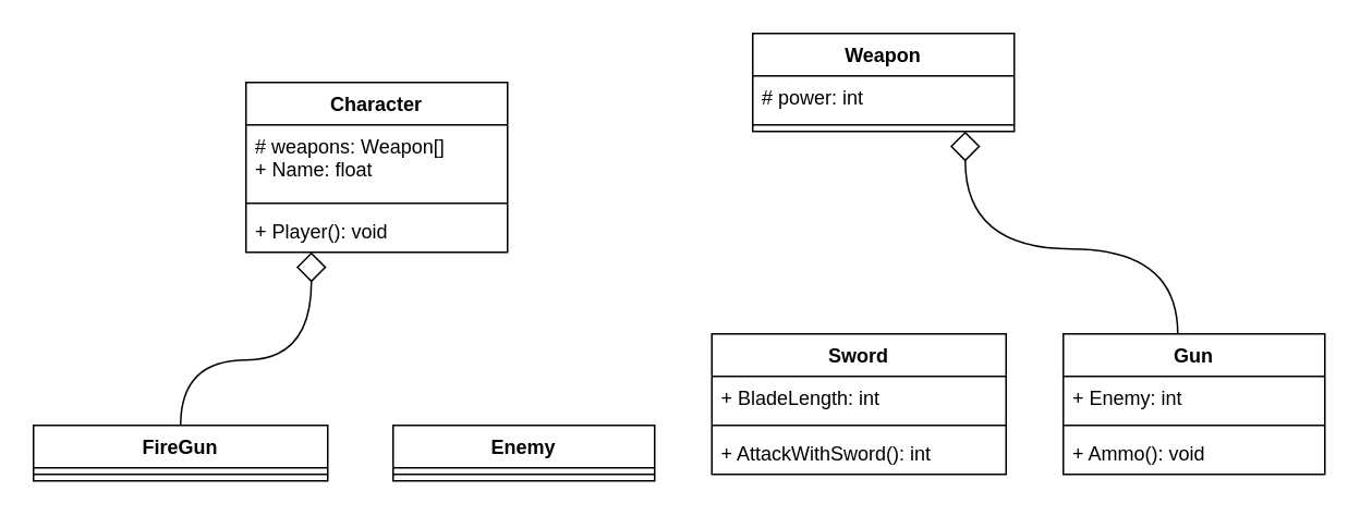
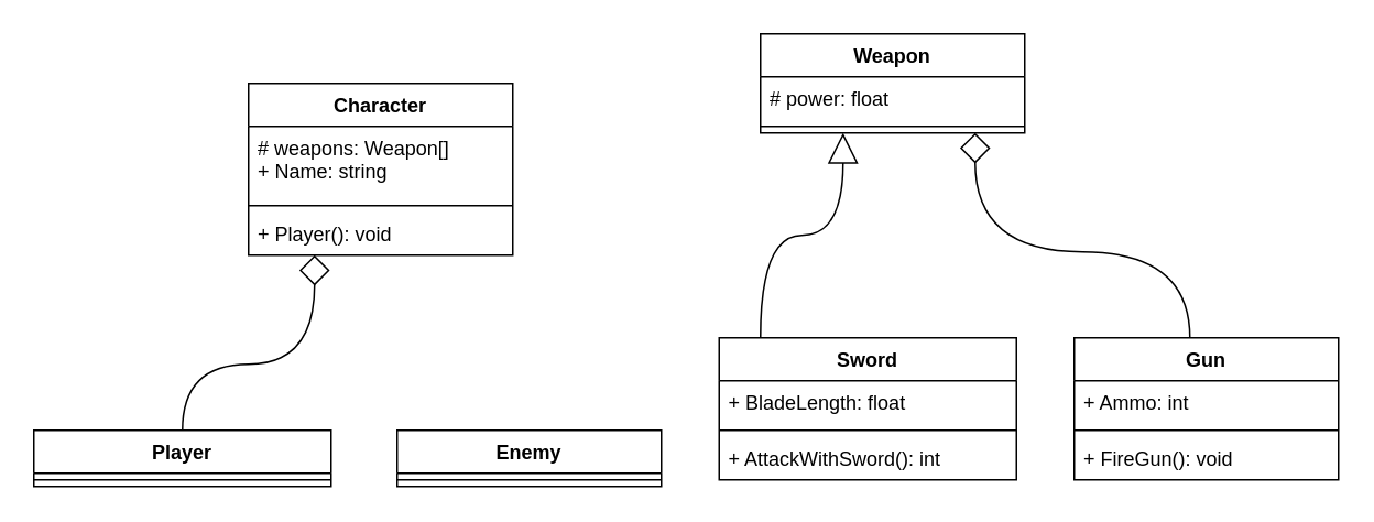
  <mxCell id="0" />
  <mxCell id="1" parent="0" />
  <mxCell id="2" value="Character" style="swimlane;fontStyle=1;align=center;verticalAlign=top;childLayout=stackLayout;horizontal=1;startSize=26;horizontalStack=0;resizeParent=1;resizeParentMax=0;resizeLast=0;collapsible=1;marginBottom=0;" vertex="1" parent="1"><mxGeometry x="150" y="50" width="160" height="104" as="geometry" /></mxCell>
- <mxCell id="3" value="# weapons: Weapon[]&#10;+ Name: float" style="text;strokeColor=none;fillColor=none;align=left;verticalAlign=top;spacingLeft=4;spacingRight=4;overflow=hidden;rotatable=0;points=[[0,0.5],[1,0.5]];portConstraint=eastwest;" vertex="1" parent="2"><mxGeometry y="26" width="160" height="44" as="geometry" /></mxCell>
+ <mxCell id="3" value="# weapons: Weapon[]&#10;+ Name: string" style="text;strokeColor=none;fillColor=none;align=left;verticalAlign=top;spacingLeft=4;spacingRight=4;overflow=hidden;rotatable=0;points=[[0,0.5],[1,0.5]];portConstraint=eastwest;" vertex="1" parent="2"><mxGeometry y="26" width="160" height="44" as="geometry" /></mxCell>
  <mxCell id="4" value="" style="line;strokeWidth=1;fillColor=none;align=left;verticalAlign=middle;spacingTop=-1;spacingLeft=3;spacingRight=3;rotatable=0;labelPosition=right;points=[];portConstraint=eastwest;" vertex="1" parent="2"><mxGeometry y="70" width="160" height="8" as="geometry" /></mxCell>
  <mxCell id="5" value="+ Player(): void" style="text;strokeColor=none;fillColor=none;align=left;verticalAlign=top;spacingLeft=4;spacingRight=4;overflow=hidden;rotatable=0;points=[[0,0.5],[1,0.5]];portConstraint=eastwest;" vertex="1" parent="2"><mxGeometry y="78" width="160" height="26" as="geometry" /></mxCell>
  <mxCell id="6" value="Enemy" style="swimlane;fontStyle=1;align=center;verticalAlign=top;childLayout=stackLayout;horizontal=1;startSize=26;horizontalStack=0;resizeParent=1;resizeParentMax=0;resizeLast=0;collapsible=1;marginBottom=0;" vertex="1" parent="1"><mxGeometry x="240" y="260" width="160" height="34" as="geometry" /></mxCell>
  <mxCell id="7" value="" style="line;strokeWidth=1;fillColor=none;align=left;verticalAlign=middle;spacingTop=-1;spacingLeft=3;spacingRight=3;rotatable=0;labelPosition=right;points=[];portConstraint=eastwest;" vertex="1" parent="6"><mxGeometry y="26" width="160" height="8" as="geometry" /></mxCell>
  <mxCell id="8" value="Weapon" style="swimlane;fontStyle=1;align=center;verticalAlign=top;childLayout=stackLayout;horizontal=1;startSize=26;horizontalStack=0;resizeParent=1;resizeParentMax=0;resizeLast=0;collapsible=1;marginBottom=0;" vertex="1" parent="1"><mxGeometry x="460" y="20" width="160" height="60" as="geometry" /></mxCell>
- <mxCell id="9" value="# power: int" style="text;strokeColor=none;fillColor=none;align=left;verticalAlign=top;spacingLeft=4;spacingRight=4;overflow=hidden;rotatable=0;points=[[0,0.5],[1,0.5]];portConstraint=eastwest;" vertex="1" parent="8"><mxGeometry y="26" width="160" height="26" as="geometry" /></mxCell>
+ <mxCell id="9" value="# power: float" style="text;strokeColor=none;fillColor=none;align=left;verticalAlign=top;spacingLeft=4;spacingRight=4;overflow=hidden;rotatable=0;points=[[0,0.5],[1,0.5]];portConstraint=eastwest;" vertex="1" parent="8"><mxGeometry y="26" width="160" height="26" as="geometry" /></mxCell>
  <mxCell id="10" value="" style="line;strokeWidth=1;fillColor=none;align=left;verticalAlign=middle;spacingTop=-1;spacingLeft=3;spacingRight=3;rotatable=0;labelPosition=right;points=[];portConstraint=eastwest;" vertex="1" parent="8"><mxGeometry y="52" width="160" height="8" as="geometry" /></mxCell>
  <mxCell id="11" value="Sword" style="swimlane;fontStyle=1;align=center;verticalAlign=top;childLayout=stackLayout;horizontal=1;startSize=26;horizontalStack=0;resizeParent=1;resizeParentMax=0;resizeLast=0;collapsible=1;marginBottom=0;" vertex="1" parent="1"><mxGeometry x="435" y="204" width="180" height="86" as="geometry" /></mxCell>
- <mxCell id="12" value="+ BladeLength: int" style="text;strokeColor=none;fillColor=none;align=left;verticalAlign=top;spacingLeft=4;spacingRight=4;overflow=hidden;rotatable=0;points=[[0,0.5],[1,0.5]];portConstraint=eastwest;" vertex="1" parent="11"><mxGeometry y="26" width="180" height="26" as="geometry" /></mxCell>
+ <mxCell id="12" value="+ BladeLength: float" style="text;strokeColor=none;fillColor=none;align=left;verticalAlign=top;spacingLeft=4;spacingRight=4;overflow=hidden;rotatable=0;points=[[0,0.5],[1,0.5]];portConstraint=eastwest;" vertex="1" parent="11"><mxGeometry y="26" width="180" height="26" as="geometry" /></mxCell>
  <mxCell id="13" value="" style="line;strokeWidth=1;fillColor=none;align=left;verticalAlign=middle;spacingTop=-1;spacingLeft=3;spacingRight=3;rotatable=0;labelPosition=right;points=[];portConstraint=eastwest;" vertex="1" parent="11"><mxGeometry y="52" width="180" height="8" as="geometry" /></mxCell>
  <mxCell id="14" value="+ AttackWithSword(): int" style="text;strokeColor=none;fillColor=none;align=left;verticalAlign=top;spacingLeft=4;spacingRight=4;overflow=hidden;rotatable=0;points=[[0,0.5],[1,0.5]];portConstraint=eastwest;" vertex="1" parent="11"><mxGeometry y="60" width="180" height="26" as="geometry" /></mxCell>
  <mxCell id="15" value="Gun" style="swimlane;fontStyle=1;align=center;verticalAlign=top;childLayout=stackLayout;horizontal=1;startSize=26;horizontalStack=0;resizeParent=1;resizeParentMax=0;resizeLast=0;collapsible=1;marginBottom=0;" vertex="1" parent="1"><mxGeometry x="650" y="204" width="160" height="86" as="geometry" /></mxCell>
- <mxCell id="16" value="+ Enemy: int" style="text;strokeColor=none;fillColor=none;align=left;verticalAlign=top;spacingLeft=4;spacingRight=4;overflow=hidden;rotatable=0;points=[[0,0.5],[1,0.5]];portConstraint=eastwest;" vertex="1" parent="15"><mxGeometry y="26" width="160" height="26" as="geometry" /></mxCell>
+ <mxCell id="16" value="+ Ammo: int" style="text;strokeColor=none;fillColor=none;align=left;verticalAlign=top;spacingLeft=4;spacingRight=4;overflow=hidden;rotatable=0;points=[[0,0.5],[1,0.5]];portConstraint=eastwest;" vertex="1" parent="15"><mxGeometry y="26" width="160" height="26" as="geometry" /></mxCell>
  <mxCell id="17" value="" style="line;strokeWidth=1;fillColor=none;align=left;verticalAlign=middle;spacingTop=-1;spacingLeft=3;spacingRight=3;rotatable=0;labelPosition=right;points=[];portConstraint=eastwest;" vertex="1" parent="15"><mxGeometry y="52" width="160" height="8" as="geometry" /></mxCell>
- <mxCell id="18" value="+ Ammo(): void" style="text;strokeColor=none;fillColor=none;align=left;verticalAlign=top;spacingLeft=4;spacingRight=4;overflow=hidden;rotatable=0;points=[[0,0.5],[1,0.5]];portConstraint=eastwest;" vertex="1" parent="15"><mxGeometry y="60" width="160" height="26" as="geometry" /></mxCell>
+ <mxCell id="18" value="+ FireGun(): void" style="text;strokeColor=none;fillColor=none;align=left;verticalAlign=top;spacingLeft=4;spacingRight=4;overflow=hidden;rotatable=0;points=[[0,0.5],[1,0.5]];portConstraint=eastwest;" vertex="1" parent="15"><mxGeometry y="60" width="160" height="26" as="geometry" /></mxCell>
  <mxCell id="19" value="" style="endArrow=diamond;endSize=16;endFill=0;html=1;rounded=0;exitX=0.5;exitY=0;exitDx=0;exitDy=0;edgeStyle=orthogonalEdgeStyle;curved=1;" edge="1" parent="1" source="20" target="2"><mxGeometry width="160" relative="1" as="geometry"><mxPoint x="350" y="230" as="sourcePoint" /><mxPoint x="230" y="200" as="targetPoint" /><Array as="points"><mxPoint x="110" y="220" /><mxPoint x="190" y="220" /></Array></mxGeometry></mxCell>
- <mxCell id="20" value="FireGun" style="swimlane;fontStyle=1;align=center;verticalAlign=top;childLayout=stackLayout;horizontal=1;startSize=26;horizontalStack=0;resizeParent=1;resizeParentMax=0;resizeLast=0;collapsible=1;marginBottom=0;" vertex="1" parent="1"><mxGeometry x="20" y="260" width="180" height="34" as="geometry" /></mxCell>
+ <mxCell id="20" value="Player" style="swimlane;fontStyle=1;align=center;verticalAlign=top;childLayout=stackLayout;horizontal=1;startSize=26;horizontalStack=0;resizeParent=1;resizeParentMax=0;resizeLast=0;collapsible=1;marginBottom=0;" vertex="1" parent="1"><mxGeometry x="20" y="260" width="180" height="34" as="geometry" /></mxCell>
  <mxCell id="21" value="" style="line;strokeWidth=1;fillColor=none;align=left;verticalAlign=middle;spacingTop=-1;spacingLeft=3;spacingRight=3;rotatable=0;labelPosition=right;points=[];portConstraint=eastwest;" vertex="1" parent="20"><mxGeometry y="26" width="180" height="8" as="geometry" /></mxCell>
+ <mxCell id="22" value="" style="endArrow=block;endSize=16;endFill=0;html=1;rounded=0;edgeStyle=orthogonalEdgeStyle;curved=1;" edge="1" parent="1" source="11" target="8"><mxGeometry width="160" relative="1" as="geometry"><mxPoint x="330" y="270" as="sourcePoint" /><mxPoint x="240" y="164" as="targetPoint" /><Array as="points"><mxPoint x="460" y="142" /><mxPoint x="510" y="142" /></Array></mxGeometry></mxCell>
  <mxCell id="23" value="" style="endArrow=diamond;endSize=16;endFill=0;html=1;rounded=0;edgeStyle=orthogonalEdgeStyle;curved=1;" edge="1" parent="1" source="15" target="8"><mxGeometry width="160" relative="1" as="geometry"><mxPoint x="480" y="214" as="sourcePoint" /><mxPoint x="550" y="80" as="targetPoint" /><Array as="points"><mxPoint x="720" y="152" /><mxPoint x="590" y="152" /></Array></mxGeometry></mxCell>
